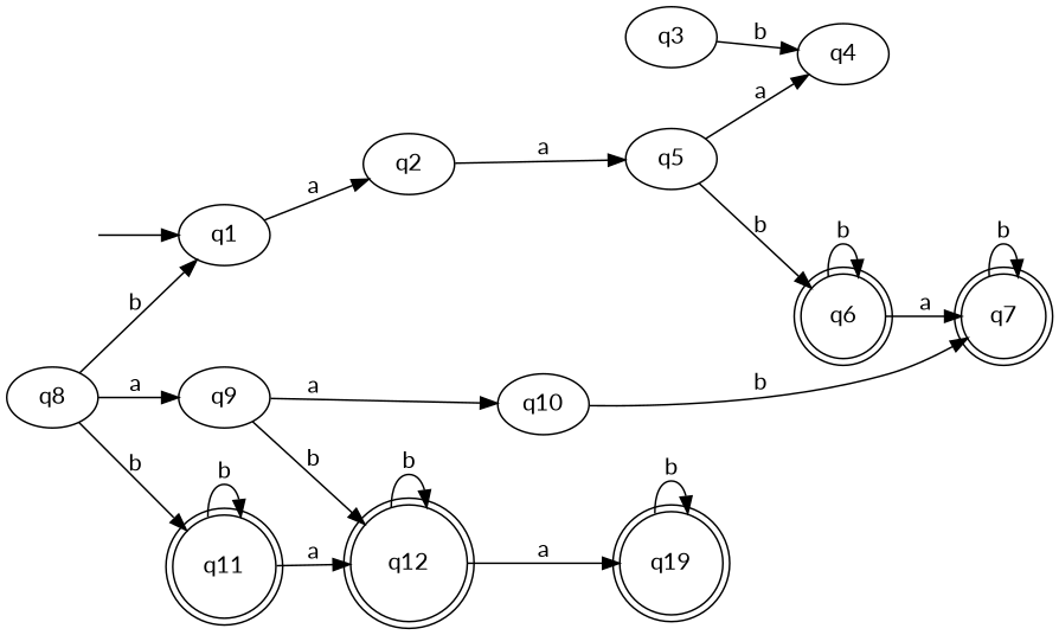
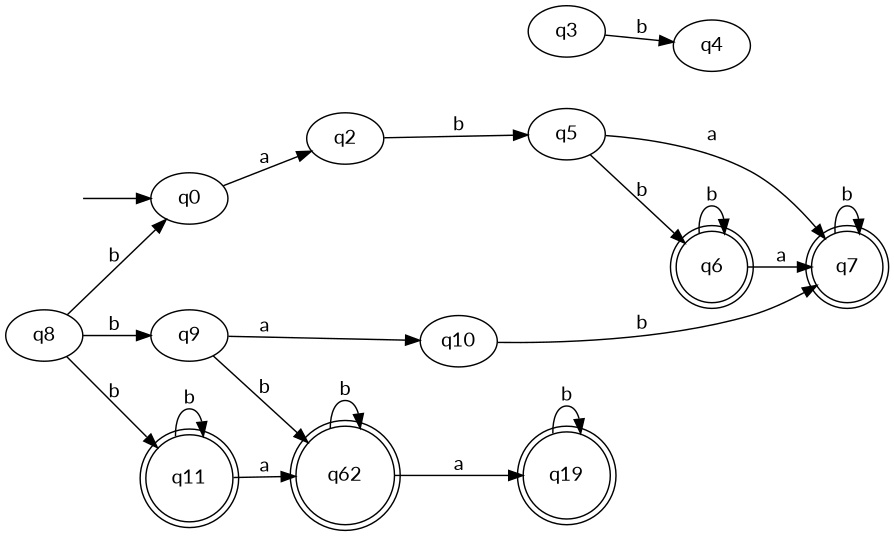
  digraph {
    fontname=Lato
    rankdir=LR
    node [fontname=Lato]
    edge [fontname=Lato]
    "" [shape=none]
-   q1
+   q1 [label=q0]
    q2
    q5
    q8
    q9
    q11 [shape=doublecircle]
    q3
    q4
    q6 [shape=doublecircle]
    q7 [shape=doublecircle]
    q10
-   q12 [shape=doublecircle]
+   q12 [shape=doublecircle label=q62]
    n14 [label=q19 shape=doublecircle]
    "" -> q1
    q1 -> q2 [label=a]
-   q2 -> q5 [label=a]
-   q5 -> q4 [label=a]
+   q2 -> q5 [label=b]
+   q5 -> q7 [label=a]
    q5 -> q6 [label=b]
    q8 -> q1 [label=b]
-   q8 -> q9 [label=a]
+   q8 -> q9 [label=b]
    q8 -> q11 [label=b]
    q9 -> q10 [label=a]
    q9 -> q12 [label=b]
    q11 -> q11 [label=b]
    q11 -> q12 [label=a]
    q3 -> q4 [label=b]
    q6 -> q6 [label=b]
    q6 -> q7 [label=a]
    q7 -> q7 [label=b]
    q10 -> q7 [label=b]
    q12 -> q12 [label=b]
    q12 -> n14 [label=a]
    n14 -> n14 [label=b]
  }
